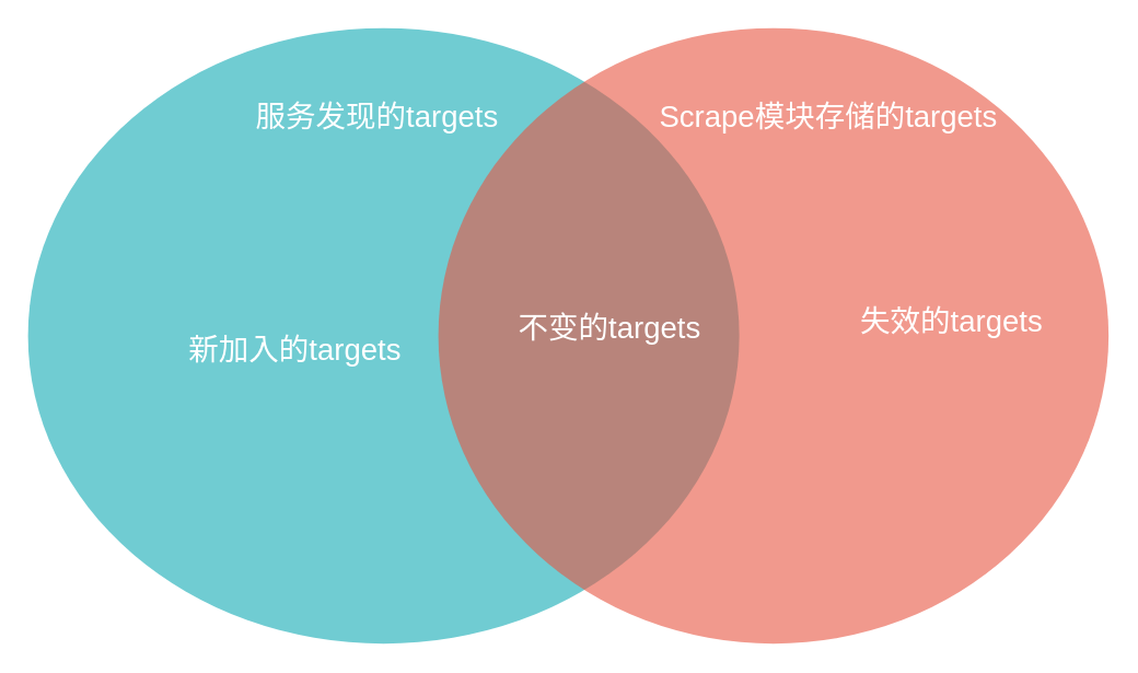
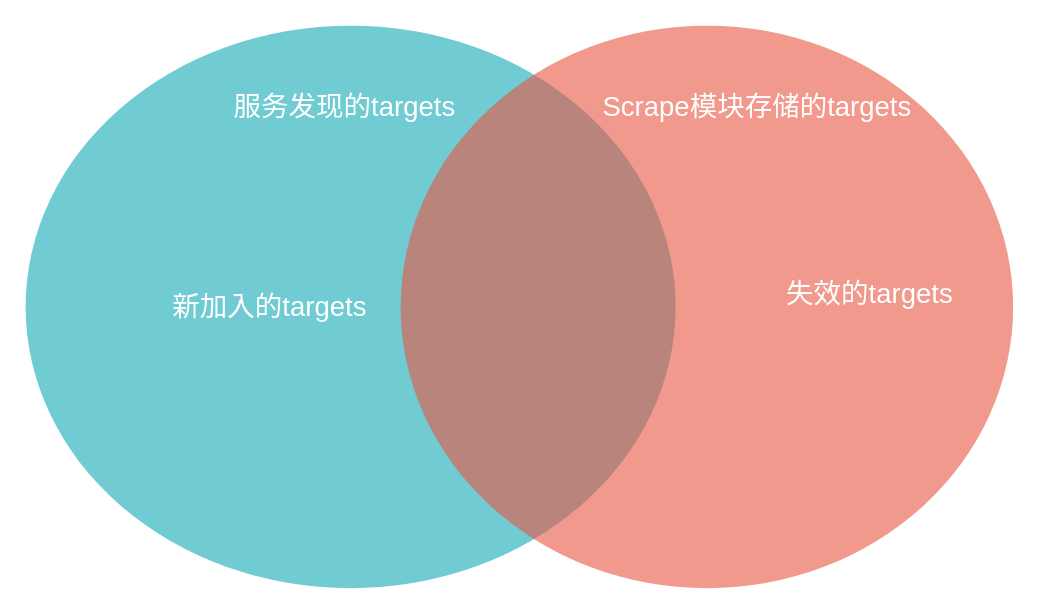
  <mxCell id="0" />
  <mxCell id="1" parent="0" />
  <mxCell id="2" value="" style="ellipse;fillColor=#12AAB5;opacity=60;strokeColor=none;html=1;fontColor=#FFFFFF;" parent="1" vertex="1"><mxGeometry x="20" y="20" width="520" height="450" as="geometry" /></mxCell>
  <mxCell id="3" value="" style="ellipse;fillColor=#e85642;opacity=60;strokeColor=none;html=1;fontColor=#FFFFFF;" parent="1" vertex="1"><mxGeometry x="320" y="20" width="490" height="450" as="geometry" /></mxCell>
  <mxCell id="4" value="&lt;font style=&quot;font-size: 22px;&quot;&gt;服务发现的targets&lt;/font&gt;" style="text;fontSize=24;align=center;verticalAlign=middle;html=1;fontColor=#FFFFFF;" parent="1" vertex="1"><mxGeometry x="180" y="50" width="190" height="70" as="geometry" /></mxCell>
  <mxCell id="5" value="&lt;font style=&quot;font-size: 22px;&quot;&gt;Scrape模块存储的targets&lt;/font&gt;" style="text;fontSize=24;align=center;verticalAlign=middle;html=1;fontColor=#FFFFFF;" parent="1" vertex="1"><mxGeometry x="510" y="50" width="190" height="70" as="geometry" /></mxCell>
- <mxCell id="6" value="&lt;font style=&quot;font-size: 22px;&quot;&gt;新加入的targets&lt;/font&gt;" style="text;fontSize=24;align=center;verticalAlign=middle;html=1;fontColor=#FFFFFF;" parent="1" vertex="1"><mxGeometry x="120" y="220" width="190" height="70" as="geometry" /></mxCell>
+ <mxCell id="6" value="&lt;font style=&quot;font-size: 22px;&quot;&gt;新加入的targets&lt;/font&gt;" style="text;fontSize=24;align=center;verticalAlign=middle;html=1;fontColor=#FFFFFF;" parent="1" vertex="1"><mxGeometry x="120" y="210" width="190" height="70" as="geometry" /></mxCell>
  <mxCell id="7" value="&lt;font style=&quot;font-size: 22px;&quot;&gt;失效的targets&lt;/font&gt;" style="text;fontSize=24;align=center;verticalAlign=middle;html=1;fontColor=#FFFFFF;" parent="1" vertex="1"><mxGeometry x="600" y="199.25" width="190" height="70" as="geometry" /></mxCell>
- <mxCell id="8" value="&lt;font style=&quot;font-size: 22px;&quot;&gt;不变的targets&lt;/font&gt;" style="text;fontSize=24;align=center;verticalAlign=middle;html=1;fontColor=#FFFFFF;" parent="1" vertex="1"><mxGeometry x="350" y="204.25" width="190" height="70" as="geometry" /></mxCell>
